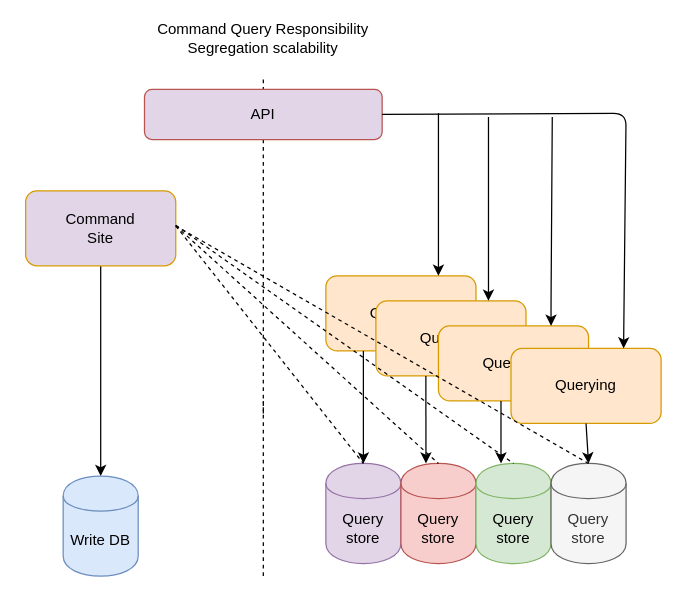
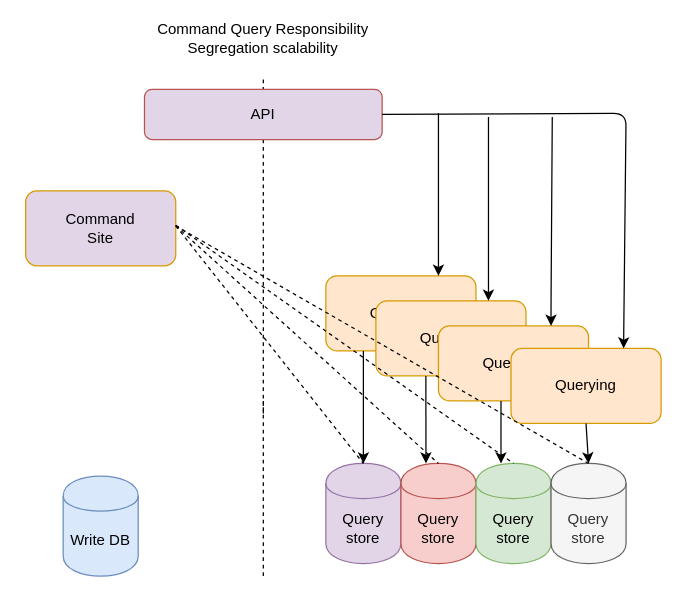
  <mxCell id="0" />
  <mxCell id="1" parent="0" />
  <mxCell id="2" value="Command Query Responsibility Segregation scalability" style="text;html=1;strokeColor=none;fillColor=none;align=center;verticalAlign=middle;whiteSpace=wrap;rounded=0;" parent="1" vertex="1"><mxGeometry x="120" y="20" width="180" height="20" as="geometry" /></mxCell>
- <mxCell id="3" style="edgeStyle=orthogonalEdgeStyle;rounded=0;orthogonalLoop=1;jettySize=auto;html=1;entryX=0.5;entryY=0;entryDx=0;entryDy=0;" parent="1" source="4" target="20" edge="1"><mxGeometry relative="1" as="geometry" /></mxCell>
  <mxCell id="4" value="Command&lt;br&gt;Site" style="rounded=1;whiteSpace=wrap;html=1;fillColor=#e1d5e7;strokeColor=#d79b00;" parent="1" vertex="1"><mxGeometry x="20" y="152" width="120" height="60" as="geometry" /></mxCell>
  <mxCell id="5" value="Querying" style="rounded=1;whiteSpace=wrap;html=1;fillColor=#ffe6cc;strokeColor=#d79b00;" parent="1" vertex="1"><mxGeometry x="260" y="220" width="120" height="60" as="geometry" /></mxCell>
  <mxCell id="6" value="" style="endArrow=none;dashed=1;html=1;" parent="1" edge="1"><mxGeometry width="50" height="50" relative="1" as="geometry"><mxPoint x="210" y="330" as="sourcePoint" /><mxPoint x="210" y="60" as="targetPoint" /></mxGeometry></mxCell>
  <mxCell id="7" value="API" style="rounded=1;whiteSpace=wrap;html=1;fillColor=#e1d5e7;strokeColor=#b85450;" parent="1" vertex="1"><mxGeometry x="115" y="71" width="190" height="40" as="geometry" /></mxCell>
  <mxCell id="8" value="" style="endArrow=none;dashed=1;html=1;" parent="1" edge="1"><mxGeometry width="50" height="50" relative="1" as="geometry"><mxPoint x="210" y="460" as="sourcePoint" /><mxPoint x="210" y="320" as="targetPoint" /></mxGeometry></mxCell>
  <mxCell id="9" value="Querying" style="rounded=1;whiteSpace=wrap;html=1;fillColor=#ffe6cc;strokeColor=#d79b00;" parent="1" vertex="1"><mxGeometry x="300" y="240" width="120" height="60" as="geometry" /></mxCell>
  <mxCell id="10" value="Querying" style="rounded=1;whiteSpace=wrap;html=1;fillColor=#ffe6cc;strokeColor=#d79b00;" parent="1" vertex="1"><mxGeometry x="350" y="260" width="120" height="60" as="geometry" /></mxCell>
  <mxCell id="11" value="Querying" style="rounded=1;whiteSpace=wrap;html=1;fillColor=#ffe6cc;strokeColor=#d79b00;" parent="1" vertex="1"><mxGeometry x="408" y="278" width="120" height="60" as="geometry" /></mxCell>
  <mxCell id="12" value="Query store" style="shape=cylinder;whiteSpace=wrap;html=1;boundedLbl=1;backgroundOutline=1;fillColor=#e1d5e7;strokeColor=#9673a6;" parent="1" vertex="1"><mxGeometry x="260" y="370" width="60" height="80" as="geometry" /></mxCell>
  <mxCell id="13" value="&lt;span&gt;Query store&lt;/span&gt;" style="shape=cylinder;whiteSpace=wrap;html=1;boundedLbl=1;backgroundOutline=1;fillColor=#f8cecc;strokeColor=#b85450;" parent="1" vertex="1"><mxGeometry x="320" y="370" width="60" height="80" as="geometry" /></mxCell>
  <mxCell id="14" value="&lt;span&gt;Query store&lt;/span&gt;" style="shape=cylinder;whiteSpace=wrap;html=1;boundedLbl=1;backgroundOutline=1;fillColor=#d5e8d4;strokeColor=#82b366;" parent="1" vertex="1"><mxGeometry x="380" y="370" width="60" height="80" as="geometry" /></mxCell>
  <mxCell id="15" value="&lt;span&gt;Query store&lt;/span&gt;" style="shape=cylinder;whiteSpace=wrap;html=1;boundedLbl=1;backgroundOutline=1;fillColor=#f5f5f5;strokeColor=#666666;fontColor=#333333;" parent="1" vertex="1"><mxGeometry x="440" y="370" width="60" height="80" as="geometry" /></mxCell>
  <mxCell id="16" value="" style="endArrow=classic;html=1;exitX=0.25;exitY=1;exitDx=0;exitDy=0;entryX=0.5;entryY=0;entryDx=0;entryDy=0;" parent="1" source="5" target="12" edge="1"><mxGeometry width="50" height="50" relative="1" as="geometry"><mxPoint x="260" y="320" as="sourcePoint" /><mxPoint x="310" y="270" as="targetPoint" /></mxGeometry></mxCell>
  <mxCell id="17" value="" style="endArrow=classic;html=1;exitX=0.333;exitY=1;exitDx=0;exitDy=0;exitPerimeter=0;" parent="1" source="9" edge="1"><mxGeometry width="50" height="50" relative="1" as="geometry"><mxPoint x="340.5" y="240" as="sourcePoint" /><mxPoint x="340" y="370" as="targetPoint" /></mxGeometry></mxCell>
  <mxCell id="18" value="" style="endArrow=classic;html=1;" parent="1" edge="1"><mxGeometry width="50" height="50" relative="1" as="geometry"><mxPoint x="400" y="320" as="sourcePoint" /><mxPoint x="400" y="370" as="targetPoint" /></mxGeometry></mxCell>
  <mxCell id="19" value="" style="endArrow=classic;html=1;exitX=0.5;exitY=1;exitDx=0;exitDy=0;" parent="1" source="11" edge="1"><mxGeometry width="50" height="50" relative="1" as="geometry"><mxPoint x="470" y="300" as="sourcePoint" /><mxPoint x="470" y="370" as="targetPoint" /></mxGeometry></mxCell>
  <mxCell id="20" value="Write DB" style="shape=cylinder;whiteSpace=wrap;html=1;boundedLbl=1;backgroundOutline=1;fillColor=#dae8fc;strokeColor=#6c8ebf;" parent="1" vertex="1"><mxGeometry x="50" y="380" width="60" height="80" as="geometry" /></mxCell>
  <mxCell id="21" value="" style="endArrow=none;dashed=1;html=1;entryX=0.5;entryY=0;entryDx=0;entryDy=0;" parent="1" target="14" edge="1"><mxGeometry width="50" height="50" relative="1" as="geometry"><mxPoint x="140" y="179.5" as="sourcePoint" /><mxPoint x="500" y="179.5" as="targetPoint" /></mxGeometry></mxCell>
  <mxCell id="22" value="" style="endArrow=none;dashed=1;html=1;entryX=0.5;entryY=0;entryDx=0;entryDy=0;" parent="1" target="15" edge="1"><mxGeometry width="50" height="50" relative="1" as="geometry"><mxPoint x="140" y="180" as="sourcePoint" /><mxPoint x="460" y="240" as="targetPoint" /></mxGeometry></mxCell>
  <mxCell id="23" value="" style="endArrow=none;dashed=1;html=1;" parent="1" edge="1"><mxGeometry width="50" height="50" relative="1" as="geometry"><mxPoint x="140" y="180" as="sourcePoint" /><mxPoint x="290" y="370" as="targetPoint" /></mxGeometry></mxCell>
  <mxCell id="24" value="" style="endArrow=none;dashed=1;html=1;entryX=0.5;entryY=0;entryDx=0;entryDy=0;" parent="1" target="13" edge="1"><mxGeometry width="50" height="50" relative="1" as="geometry"><mxPoint x="140" y="180" as="sourcePoint" /><mxPoint x="500" y="260" as="targetPoint" /></mxGeometry></mxCell>
  <mxCell id="25" value="" style="endArrow=classic;html=1;exitX=1;exitY=0.5;exitDx=0;exitDy=0;entryX=0.75;entryY=0;entryDx=0;entryDy=0;" parent="1" source="7" target="11" edge="1"><mxGeometry width="50" height="50" relative="1" as="geometry"><mxPoint x="260" y="320" as="sourcePoint" /><mxPoint x="310" y="270" as="targetPoint" /><Array as="points"><mxPoint x="500" y="90" /></Array></mxGeometry></mxCell>
  <mxCell id="26" value="" style="endArrow=classic;html=1;entryX=0.75;entryY=0;entryDx=0;entryDy=0;" parent="1" target="5" edge="1"><mxGeometry width="50" height="50" relative="1" as="geometry"><mxPoint x="350" y="90" as="sourcePoint" /><mxPoint x="310" y="180" as="targetPoint" /></mxGeometry></mxCell>
  <mxCell id="27" value="" style="endArrow=classic;html=1;entryX=0.75;entryY=0;entryDx=0;entryDy=0;" parent="1" target="9" edge="1"><mxGeometry width="50" height="50" relative="1" as="geometry"><mxPoint x="390" y="93" as="sourcePoint" /><mxPoint x="400" y="220" as="targetPoint" /></mxGeometry></mxCell>
  <mxCell id="28" value="" style="endArrow=classic;html=1;entryX=0.75;entryY=0;entryDx=0;entryDy=0;" parent="1" target="10" edge="1"><mxGeometry width="50" height="50" relative="1" as="geometry"><mxPoint x="441" y="93" as="sourcePoint" /><mxPoint x="440" y="220" as="targetPoint" /><Array as="points"><mxPoint x="440" y="243" /></Array></mxGeometry></mxCell>
